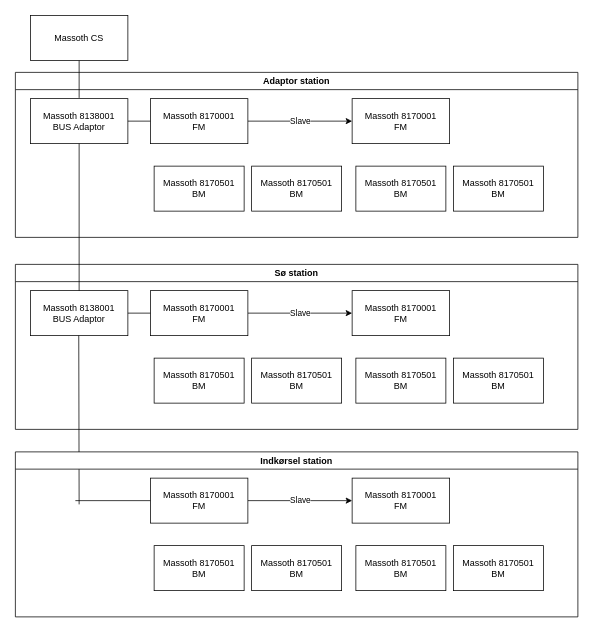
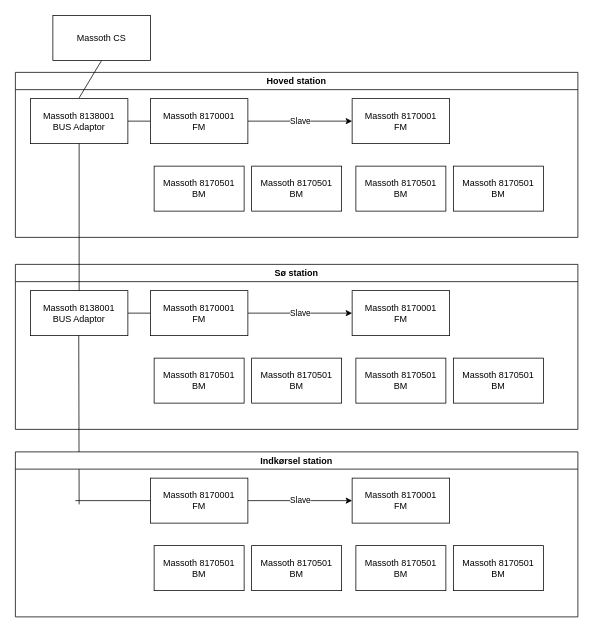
  <mxCell id="0" />
  <mxCell id="1" parent="0" />
  <mxCell id="2" value="Massoth 8170501&lt;br&gt;BM" style="rounded=0;whiteSpace=wrap;html=1;" vertex="1" parent="1"><mxGeometry x="205" y="221" width="120" height="60" as="geometry" /></mxCell>
  <mxCell id="3" value="Massoth 8170501&lt;br&gt;BM" style="rounded=0;whiteSpace=wrap;html=1;" vertex="1" parent="1"><mxGeometry x="335" y="221" width="120" height="60" as="geometry" /></mxCell>
  <mxCell id="4" value="Slave" style="edgeStyle=orthogonalEdgeStyle;rounded=0;orthogonalLoop=1;jettySize=auto;html=1;exitX=1;exitY=0.5;exitDx=0;exitDy=0;" edge="1" parent="1" source="5" target="8"><mxGeometry relative="1" as="geometry" /></mxCell>
  <mxCell id="5" value="Massoth 8170001&lt;br&gt;FM" style="rounded=0;whiteSpace=wrap;html=1;" vertex="1" parent="1"><mxGeometry x="200" y="131" width="130" height="60" as="geometry" /></mxCell>
  <mxCell id="6" value="Massoth 8170501&lt;br&gt;BM" style="rounded=0;whiteSpace=wrap;html=1;" vertex="1" parent="1"><mxGeometry x="474" y="221" width="120" height="60" as="geometry" /></mxCell>
  <mxCell id="7" value="Massoth 8170501&lt;br&gt;BM" style="rounded=0;whiteSpace=wrap;html=1;" vertex="1" parent="1"><mxGeometry x="604" y="221" width="120" height="60" as="geometry" /></mxCell>
  <mxCell id="8" value="Massoth 8170001&lt;br&gt;FM" style="rounded=0;whiteSpace=wrap;html=1;" vertex="1" parent="1"><mxGeometry x="469" y="131" width="130" height="60" as="geometry" /></mxCell>
  <mxCell id="9" value="Massoth 8138001&lt;br&gt;BUS Adaptor" style="rounded=0;whiteSpace=wrap;html=1;" vertex="1" parent="1"><mxGeometry x="40" y="131" width="130" height="60" as="geometry" /></mxCell>
  <mxCell id="10" value="" style="endArrow=none;html=1;rounded=0;entryX=1;entryY=0.5;entryDx=0;entryDy=0;exitX=0;exitY=0.5;exitDx=0;exitDy=0;" edge="1" parent="1" source="5" target="9"><mxGeometry width="50" height="50" relative="1" as="geometry"><mxPoint x="120" y="201" as="sourcePoint" /><mxPoint x="170" y="151" as="targetPoint" /></mxGeometry></mxCell>
- <mxCell id="11" value="Adaptor station" style="swimlane;" vertex="1" parent="1"><mxGeometry x="20" y="96" width="750" height="220" as="geometry" /></mxCell>
+ <mxCell id="11" value="Hoved station" style="swimlane;" vertex="1" parent="1"><mxGeometry x="20" y="96" width="750" height="220" as="geometry" /></mxCell>
  <mxCell id="12" value="" style="endArrow=none;html=1;rounded=0;entryX=0.5;entryY=1;entryDx=0;entryDy=0;" edge="1" parent="11" target="34"><mxGeometry width="50" height="50" relative="1" as="geometry"><mxPoint x="85" y="34" as="sourcePoint" /><mxPoint x="130" y="-16" as="targetPoint" /></mxGeometry></mxCell>
  <mxCell id="13" value="Massoth 8170501&lt;br&gt;BM" style="rounded=0;whiteSpace=wrap;html=1;" vertex="1" parent="1"><mxGeometry x="205" y="477" width="120" height="60" as="geometry" /></mxCell>
  <mxCell id="14" value="Massoth 8170501&lt;br&gt;BM" style="rounded=0;whiteSpace=wrap;html=1;" vertex="1" parent="1"><mxGeometry x="335" y="477" width="120" height="60" as="geometry" /></mxCell>
  <mxCell id="15" value="Slave" style="edgeStyle=orthogonalEdgeStyle;rounded=0;orthogonalLoop=1;jettySize=auto;html=1;exitX=1;exitY=0.5;exitDx=0;exitDy=0;" edge="1" parent="1" source="16" target="19"><mxGeometry relative="1" as="geometry" /></mxCell>
  <mxCell id="16" value="Massoth 8170001&lt;br&gt;FM" style="rounded=0;whiteSpace=wrap;html=1;" vertex="1" parent="1"><mxGeometry x="200" y="387" width="130" height="60" as="geometry" /></mxCell>
  <mxCell id="17" value="Massoth 8170501&lt;br&gt;BM" style="rounded=0;whiteSpace=wrap;html=1;" vertex="1" parent="1"><mxGeometry x="474" y="477" width="120" height="60" as="geometry" /></mxCell>
  <mxCell id="18" value="Massoth 8170501&lt;br&gt;BM" style="rounded=0;whiteSpace=wrap;html=1;" vertex="1" parent="1"><mxGeometry x="604" y="477" width="120" height="60" as="geometry" /></mxCell>
  <mxCell id="19" value="Massoth 8170001&lt;br&gt;FM" style="rounded=0;whiteSpace=wrap;html=1;" vertex="1" parent="1"><mxGeometry x="469" y="387" width="130" height="60" as="geometry" /></mxCell>
  <mxCell id="20" value="Massoth 8138001&lt;br&gt;BUS Adaptor" style="rounded=0;whiteSpace=wrap;html=1;" vertex="1" parent="1"><mxGeometry x="40" y="387" width="130" height="60" as="geometry" /></mxCell>
  <mxCell id="21" value="" style="endArrow=none;html=1;rounded=0;entryX=1;entryY=0.5;entryDx=0;entryDy=0;exitX=0;exitY=0.5;exitDx=0;exitDy=0;" edge="1" parent="1" source="16" target="20"><mxGeometry width="50" height="50" relative="1" as="geometry"><mxPoint x="120" y="457" as="sourcePoint" /><mxPoint x="170" y="407" as="targetPoint" /></mxGeometry></mxCell>
  <mxCell id="22" value="Sø station" style="swimlane;" vertex="1" parent="1"><mxGeometry x="20" y="352" width="750" height="220" as="geometry" /></mxCell>
  <mxCell id="23" value="" style="endArrow=none;html=1;rounded=0;entryX=0.5;entryY=1;entryDx=0;entryDy=0;" edge="1" parent="22"><mxGeometry width="50" height="50" relative="1" as="geometry"><mxPoint x="85" y="320" as="sourcePoint" /><mxPoint x="84.5" y="95" as="targetPoint" /></mxGeometry></mxCell>
  <mxCell id="24" value="Massoth 8170501&lt;br&gt;BM" style="rounded=0;whiteSpace=wrap;html=1;" vertex="1" parent="1"><mxGeometry x="205" y="727" width="120" height="60" as="geometry" /></mxCell>
  <mxCell id="25" value="Massoth 8170501&lt;br&gt;BM" style="rounded=0;whiteSpace=wrap;html=1;" vertex="1" parent="1"><mxGeometry x="335" y="727" width="120" height="60" as="geometry" /></mxCell>
  <mxCell id="26" value="Slave" style="edgeStyle=orthogonalEdgeStyle;rounded=0;orthogonalLoop=1;jettySize=auto;html=1;exitX=1;exitY=0.5;exitDx=0;exitDy=0;" edge="1" parent="1" source="27" target="30"><mxGeometry relative="1" as="geometry" /></mxCell>
  <mxCell id="27" value="Massoth 8170001&lt;br&gt;FM" style="rounded=0;whiteSpace=wrap;html=1;" vertex="1" parent="1"><mxGeometry x="200" y="637" width="130" height="60" as="geometry" /></mxCell>
  <mxCell id="28" value="Massoth 8170501&lt;br&gt;BM" style="rounded=0;whiteSpace=wrap;html=1;" vertex="1" parent="1"><mxGeometry x="474" y="727" width="120" height="60" as="geometry" /></mxCell>
  <mxCell id="29" value="Massoth 8170501&lt;br&gt;BM" style="rounded=0;whiteSpace=wrap;html=1;" vertex="1" parent="1"><mxGeometry x="604" y="727" width="120" height="60" as="geometry" /></mxCell>
  <mxCell id="30" value="Massoth 8170001&lt;br&gt;FM" style="rounded=0;whiteSpace=wrap;html=1;" vertex="1" parent="1"><mxGeometry x="469" y="637" width="130" height="60" as="geometry" /></mxCell>
  <mxCell id="31" value="" style="endArrow=none;html=1;rounded=0;exitX=0;exitY=0.5;exitDx=0;exitDy=0;" edge="1" parent="1" source="27"><mxGeometry width="50" height="50" relative="1" as="geometry"><mxPoint x="120" y="707" as="sourcePoint" /><mxPoint x="100" y="667" as="targetPoint" /></mxGeometry></mxCell>
  <mxCell id="32" value="Indkørsel station" style="swimlane;" vertex="1" parent="1"><mxGeometry x="20" y="602" width="750" height="220" as="geometry" /></mxCell>
  <mxCell id="33" value="" style="endArrow=none;html=1;rounded=0;exitX=0.5;exitY=0;exitDx=0;exitDy=0;entryX=0.5;entryY=1;entryDx=0;entryDy=0;" edge="1" parent="1" source="20" target="9"><mxGeometry width="50" height="50" relative="1" as="geometry"><mxPoint x="380" y="420" as="sourcePoint" /><mxPoint x="430" y="370" as="targetPoint" /></mxGeometry></mxCell>
- <mxCell id="34" value="Massoth CS" style="rounded=0;whiteSpace=wrap;html=1;" vertex="1" parent="1"><mxGeometry x="40" y="20" width="130" height="60" as="geometry" /></mxCell>
+ <mxCell id="34" value="Massoth CS" style="rounded=0;whiteSpace=wrap;html=1;" vertex="1" parent="1"><mxGeometry x="70" y="20" width="130" height="60" as="geometry" /></mxCell>
